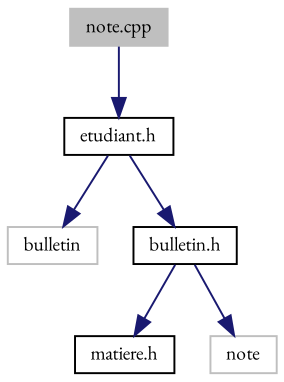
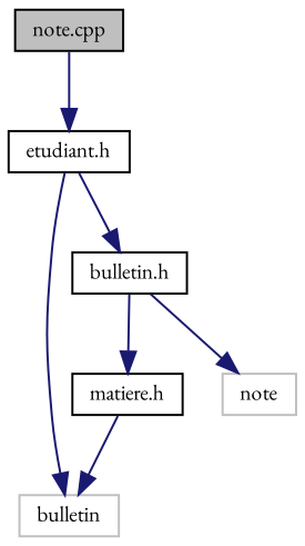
  digraph {
    fontname="EB Garamond"
    node [color=black fillcolor=white fontname="EB Garamond" fontsize=10 shape=record style=filled]
    edge [color=midnightblue fontname="EB Garamond" fontsize=10 labelfontname=Helvetica labelfontsize=10 style=solid]
-   n1 [color=grey75 fillcolor=grey75 fontcolor=black height=0.2 label="note.cpp" width=0.4]
+   n1 [fillcolor=grey75 fontcolor=black height=0.2 label="note.cpp" width=0.4]
    n2 [height=0.2 label="etudiant.h" width=0.4]
    n3 [color=grey75 height=0.2 label=bulletin width=0.4]
    n4 [height=0.2 label="bulletin.h" width=0.4]
    n5 [height=0.2 label="matiere.h" width=0.4]
    n6 [color=grey75 height=0.2 label=note width=0.4]
    n1 -> n2
    n2 -> n3
    n2 -> n4
    n4 -> n5
    n4 -> n6
+   n5 -> n3
  }
